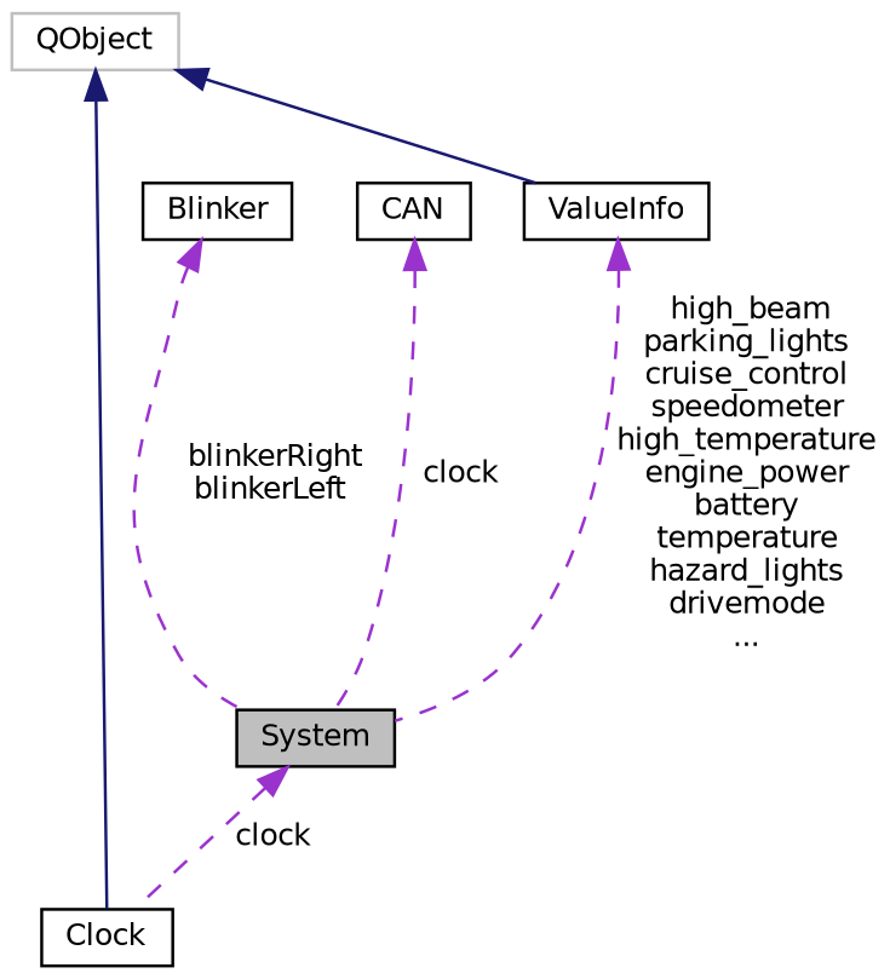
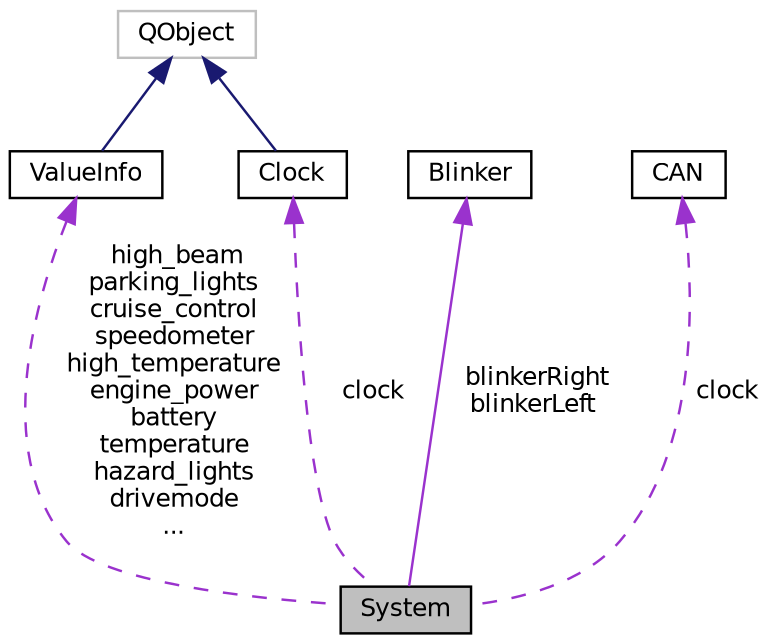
  digraph {
    node [color=black fillcolor=white fontname=Helvetica fontsize=10 shape=record style=filled]
    edge [color=darkorchid3 dir=back fontname=Helvetica fontsize=10 labelfontname=Helvetica labelfontsize=10 style=dashed]
    n1 [fillcolor=grey75 fontcolor=black height=0.2 label=System width=0.4]
    n2 [height=0.2 label=ValueInfo width=0.4]
    n3 [color=grey75 height=0.2 label=QObject width=0.4]
    n4 [height=0.2 label=Clock width=0.4]
    n5 [height=0.2 label=Blinker width=0.4]
    n6 [height=0.2 label=CAN width=0.4]
    n2 -> n1 [label=" high_beam\nparking_lights\ncruise_control\nspeedometer\nhigh_temperature\nengine_power\nbattery\ntemperature\nhazard_lights\ndrivemode\n..."]
    n3 -> n2 [color=midnightblue style=solid]
    n3 -> n4 [color=midnightblue style=solid]
-   n1 -> n4 [label=" clock"]
-   n5 -> n1 [label=" blinkerRight\nblinkerLeft"]
+   n4 -> n1 [label=" clock"]
+   n5 -> n1 [label=" blinkerRight\nblinkerLeft" style=solid]
    n6 -> n1 [label=" clock"]
  }
